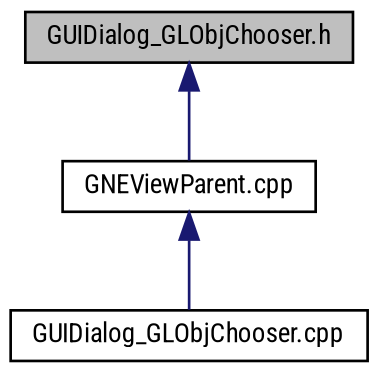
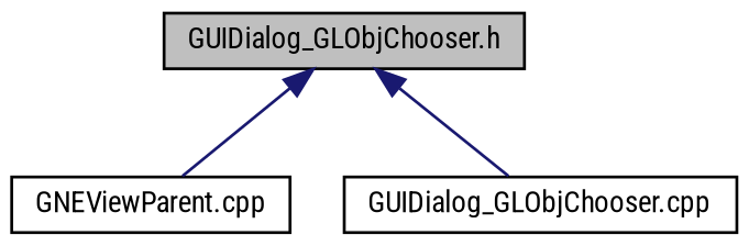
  digraph {
    fontname="Roboto Condensed"
    node [color=black fillcolor=white fontname="Roboto Condensed" fontsize=10 shape=record style=filled]
    edge [color=midnightblue dir=back fontname="Roboto Condensed" fontsize=10 labelfontname=Helvetica labelfontsize=10 style=solid]
    n1 [fillcolor=grey75 fontcolor=black height=0.2 label="GUIDialog_GLObjChooser.h" width=0.4]
    n2 [height=0.2 label="GNEViewParent.cpp" width=0.4]
    n3 [height=0.2 label="GUIDialog_GLObjChooser.cpp" width=0.4]
    n1 -> n2
-   n2 -> n3
+   n1 -> n3
  }
